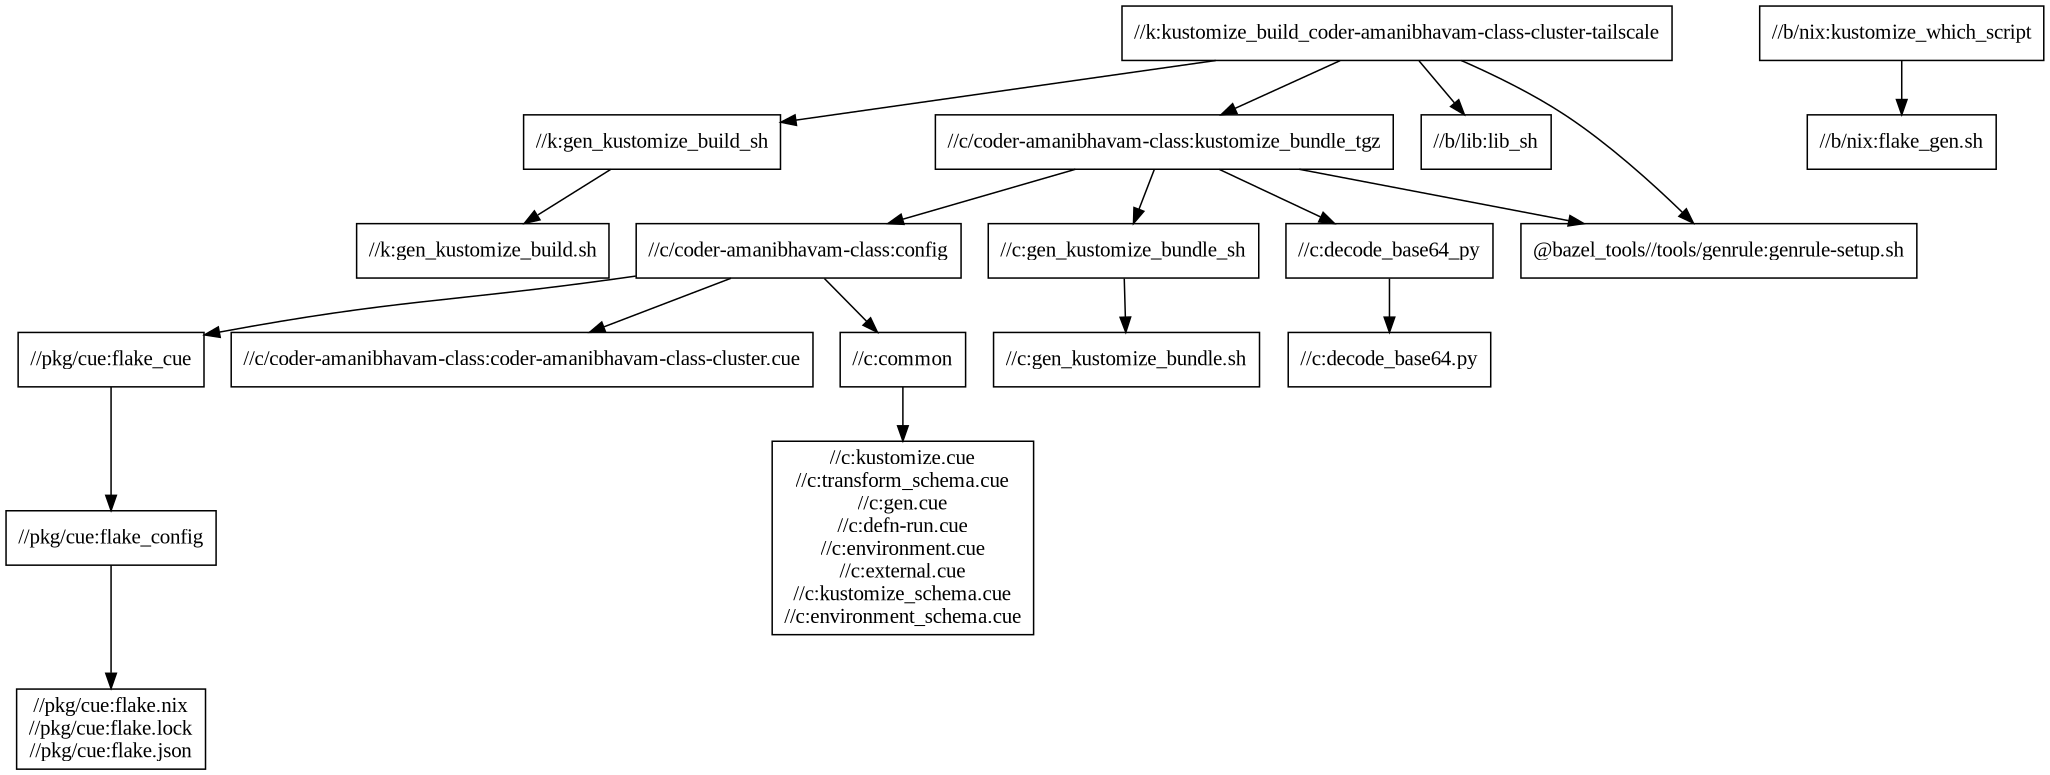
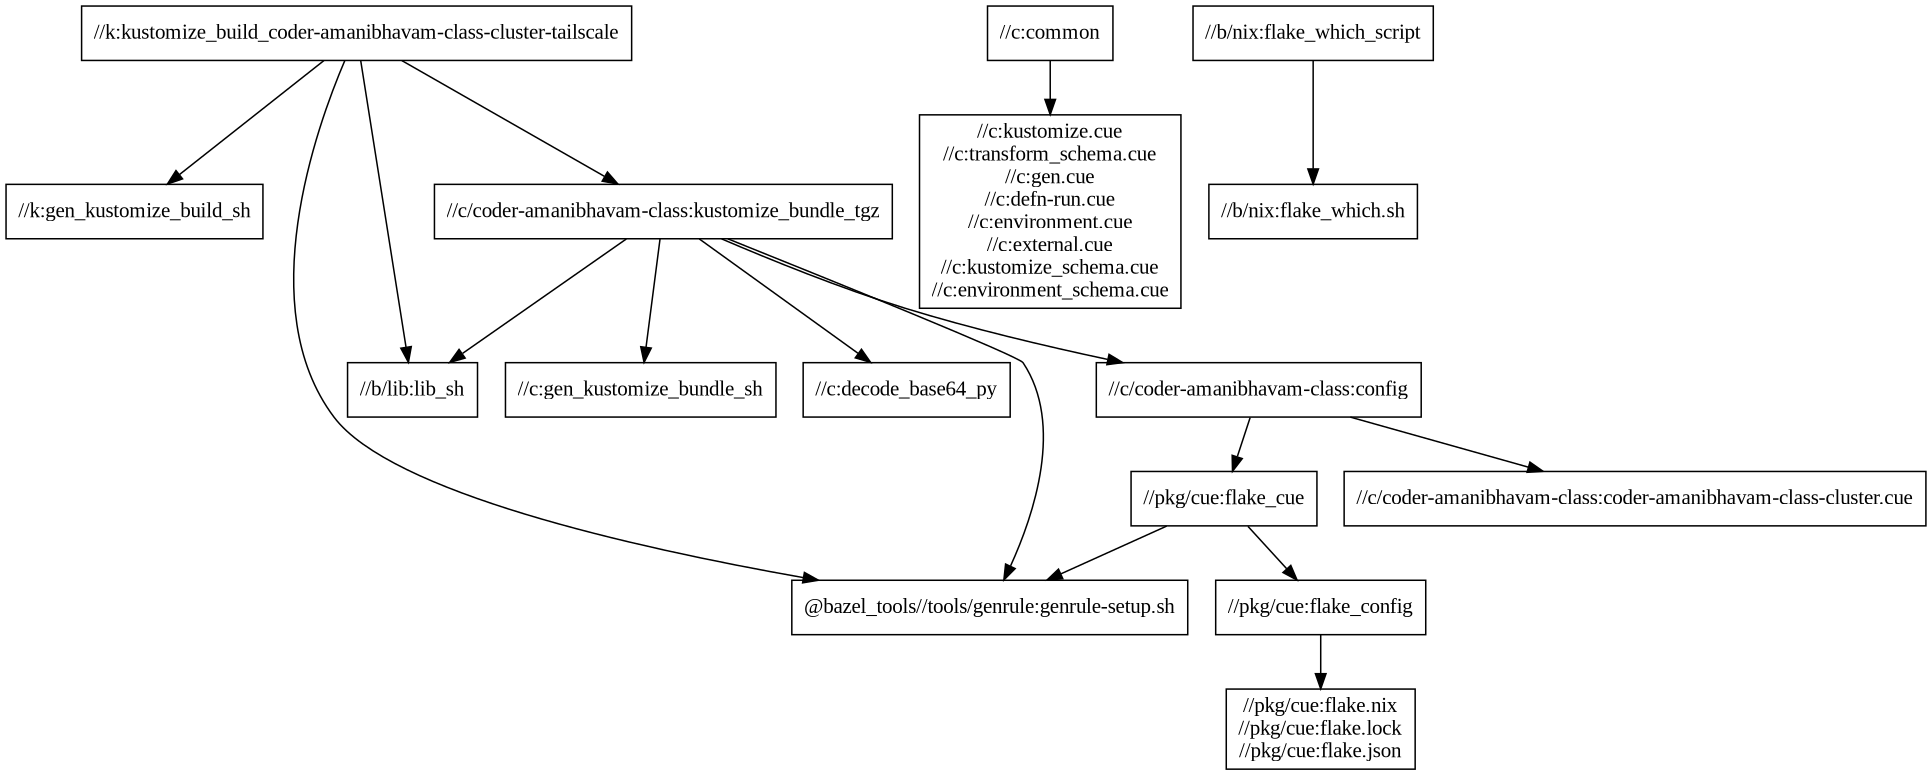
  digraph {
    fontname="Liberation Serif"
    node [fontname="Liberation Serif" shape=box]
    edge [fontname="Liberation Serif"]
    "//k:kustomize_build_coder-amanibhavam-class-cluster-tailscale"
    "//k:gen_kustomize_build_sh"
    "//c/coder-amanibhavam-class:kustomize_bundle_tgz"
    "//b/lib:lib_sh"
    "@bazel_tools//tools/genrule:genrule-setup.sh"
-   "//k:gen_kustomize_build.sh"
    "//c/coder-amanibhavam-class:config"
    "//c:gen_kustomize_bundle_sh"
    "//c:decode_base64_py"
    "//pkg/cue:flake_cue"
    "//c/coder-amanibhavam-class:coder-amanibhavam-class-cluster.cue"
    "//c:common"
-   "//c:gen_kustomize_bundle.sh"
-   "//c:decode_base64.py"
    "//pkg/cue:flake_config"
    "//c:kustomize.cue\n//c:transform_schema.cue\n//c:gen.cue\n//c:defn-run.cue\n//c:environment.cue\n//c:external.cue\n//c:kustomize_schema.cue\n//c:environment_schema.cue"
    "//pkg/cue:flake.nix\n//pkg/cue:flake.lock\n//pkg/cue:flake.json"
-   "//b/nix:flake_which_script" [label="//b/nix:kustomize_which_script"]
-   "//b/nix:flake_which.sh" [label="//b/nix:flake_gen.sh"]
+   "//b/nix:flake_which_script"
+   "//b/nix:flake_which.sh"
    "//k:kustomize_build_coder-amanibhavam-class-cluster-tailscale" -> "//k:gen_kustomize_build_sh"
    "//k:kustomize_build_coder-amanibhavam-class-cluster-tailscale" -> "//c/coder-amanibhavam-class:kustomize_bundle_tgz"
    "//k:kustomize_build_coder-amanibhavam-class-cluster-tailscale" -> "//b/lib:lib_sh"
    "//k:kustomize_build_coder-amanibhavam-class-cluster-tailscale" -> "@bazel_tools//tools/genrule:genrule-setup.sh"
-   "//k:gen_kustomize_build_sh" -> "//k:gen_kustomize_build.sh"
+   "//c/coder-amanibhavam-class:kustomize_bundle_tgz" -> "//b/lib:lib_sh"
    "//c/coder-amanibhavam-class:kustomize_bundle_tgz" -> "@bazel_tools//tools/genrule:genrule-setup.sh"
    "//c/coder-amanibhavam-class:kustomize_bundle_tgz" -> "//c/coder-amanibhavam-class:config"
    "//c/coder-amanibhavam-class:kustomize_bundle_tgz" -> "//c:gen_kustomize_bundle_sh"
    "//c/coder-amanibhavam-class:kustomize_bundle_tgz" -> "//c:decode_base64_py"
    "//c/coder-amanibhavam-class:config" -> "//pkg/cue:flake_cue"
    "//c/coder-amanibhavam-class:config" -> "//c/coder-amanibhavam-class:coder-amanibhavam-class-cluster.cue"
-   "//c/coder-amanibhavam-class:config" -> "//c:common"
-   "//c:gen_kustomize_bundle_sh" -> "//c:gen_kustomize_bundle.sh"
-   "//c:decode_base64_py" -> "//c:decode_base64.py"
+   "//pkg/cue:flake_cue" -> "@bazel_tools//tools/genrule:genrule-setup.sh"
    "//pkg/cue:flake_cue" -> "//pkg/cue:flake_config"
    "//c:common" -> "//c:kustomize.cue\n//c:transform_schema.cue\n//c:gen.cue\n//c:defn-run.cue\n//c:environment.cue\n//c:external.cue\n//c:kustomize_schema.cue\n//c:environment_schema.cue"
    "//pkg/cue:flake_config" -> "//pkg/cue:flake.nix\n//pkg/cue:flake.lock\n//pkg/cue:flake.json"
    "//b/nix:flake_which_script" -> "//b/nix:flake_which.sh"
  }
